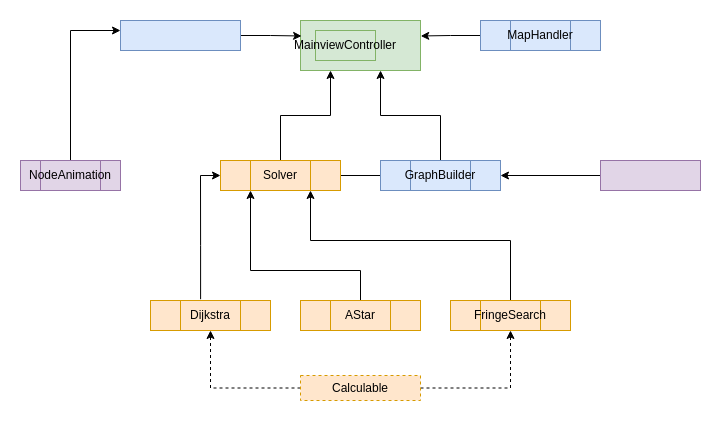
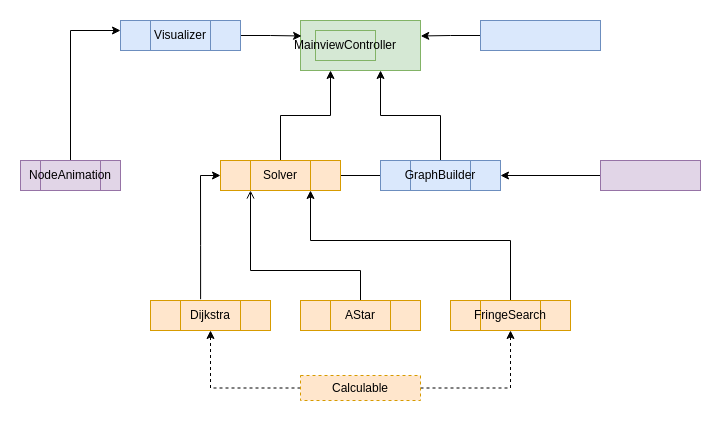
  <mxCell id="0" />
  <mxCell id="1" parent="0" />
  <mxCell id="2" value="" style="rounded=0;whiteSpace=wrap;html=1;fillColor=#d5e8d4;strokeColor=#82b366;" vertex="1" parent="1"><mxGeometry x="300" y="20" width="120" height="50" as="geometry" /></mxCell>
  <mxCell id="3" value="MainviewController" style="text;html=1;strokeColor=#82b366;fillColor=#d5e8d4;align=center;verticalAlign=middle;whiteSpace=wrap;rounded=0;" vertex="1" parent="1"><mxGeometry x="315" y="30" width="60" height="30" as="geometry" /></mxCell>
  <mxCell id="4" style="edgeStyle=orthogonalEdgeStyle;rounded=0;orthogonalLoop=1;jettySize=auto;html=1;entryX=0;entryY=0.5;entryDx=0;entryDy=0;endArrow=none;endFill=0;" edge="1" parent="1" source="5" target="23"><mxGeometry relative="1" as="geometry" /></mxCell>
  <mxCell id="5" value="" style="rounded=0;whiteSpace=wrap;html=1;fillColor=#ffe6cc;strokeColor=#d79b00;" vertex="1" parent="1"><mxGeometry x="220" y="160" width="120" height="30" as="geometry" /></mxCell>
  <mxCell id="6" style="edgeStyle=orthogonalEdgeStyle;rounded=0;orthogonalLoop=1;jettySize=auto;html=1;entryX=0.25;entryY=1;entryDx=0;entryDy=0;endArrow=classic;endFill=1;" edge="1" parent="1" source="7" target="2"><mxGeometry relative="1" as="geometry" /></mxCell>
  <mxCell id="7" value="Solver" style="text;html=1;strokeColor=#d79b00;fillColor=#ffe6cc;align=center;verticalAlign=middle;whiteSpace=wrap;rounded=0;" vertex="1" parent="1"><mxGeometry x="250" y="160" width="60" height="30" as="geometry" /></mxCell>
  <mxCell id="8" style="edgeStyle=orthogonalEdgeStyle;rounded=0;orthogonalLoop=1;jettySize=auto;html=1;entryX=0.009;entryY=0.31;entryDx=0;entryDy=0;entryPerimeter=0;" edge="1" parent="1" source="9" target="2"><mxGeometry relative="1" as="geometry" /></mxCell>
  <mxCell id="9" value="" style="rounded=0;whiteSpace=wrap;html=1;fillColor=#dae8fc;strokeColor=#6c8ebf;" vertex="1" parent="1"><mxGeometry x="120" y="20" width="120" height="30" as="geometry" /></mxCell>
+ <mxCell id="10" value="Visualizer" style="text;html=1;strokeColor=#6c8ebf;fillColor=#dae8fc;align=center;verticalAlign=middle;whiteSpace=wrap;rounded=0;" vertex="1" parent="1"><mxGeometry x="150" y="20" width="60" height="30" as="geometry" /></mxCell>
  <mxCell id="11" style="edgeStyle=orthogonalEdgeStyle;rounded=0;orthogonalLoop=1;jettySize=auto;html=1;entryX=1.002;entryY=0.31;entryDx=0;entryDy=0;entryPerimeter=0;" edge="1" parent="1" source="12" target="2"><mxGeometry relative="1" as="geometry" /></mxCell>
  <mxCell id="12" value="" style="rounded=0;whiteSpace=wrap;html=1;fillColor=#dae8fc;strokeColor=#6c8ebf;" vertex="1" parent="1"><mxGeometry x="480" y="20" width="120" height="30" as="geometry" /></mxCell>
- <mxCell id="13" value="MapHandler" style="text;html=1;strokeColor=#6c8ebf;fillColor=#dae8fc;align=center;verticalAlign=middle;whiteSpace=wrap;rounded=0;" vertex="1" parent="1"><mxGeometry x="510" y="20" width="60" height="30" as="geometry" /></mxCell>
  <mxCell id="14" value="" style="rounded=0;whiteSpace=wrap;html=1;fillColor=#ffe6cc;strokeColor=#d79b00;" vertex="1" parent="1"><mxGeometry x="150" y="300" width="120" height="30" as="geometry" /></mxCell>
  <mxCell id="15" style="edgeStyle=orthogonalEdgeStyle;rounded=0;orthogonalLoop=1;jettySize=auto;html=1;entryX=0;entryY=0.5;entryDx=0;entryDy=0;endArrow=classic;endFill=1;exitX=0.335;exitY=-0.043;exitDx=0;exitDy=0;exitPerimeter=0;" edge="1" parent="1" source="16" target="5"><mxGeometry relative="1" as="geometry" /></mxCell>
  <mxCell id="16" value="Dijkstra" style="text;html=1;strokeColor=#d79b00;fillColor=#ffe6cc;align=center;verticalAlign=middle;whiteSpace=wrap;rounded=0;" vertex="1" parent="1"><mxGeometry x="180" y="300" width="60" height="30" as="geometry" /></mxCell>
  <mxCell id="17" value="" style="rounded=0;whiteSpace=wrap;html=1;fillColor=#ffe6cc;strokeColor=#d79b00;" vertex="1" parent="1"><mxGeometry x="300" y="300" width="120" height="30" as="geometry" /></mxCell>
- <mxCell id="18" style="edgeStyle=orthogonalEdgeStyle;rounded=0;orthogonalLoop=1;jettySize=auto;html=1;entryX=0;entryY=1;entryDx=0;entryDy=0;endArrow=classic;endFill=1;" edge="1" parent="1" source="19" target="7"><mxGeometry relative="1" as="geometry"><Array as="points"><mxPoint x="360" y="270" /><mxPoint x="250" y="270" /></Array></mxGeometry></mxCell>
+ <mxCell id="18" style="edgeStyle=orthogonalEdgeStyle;rounded=0;orthogonalLoop=1;jettySize=auto;html=1;entryX=0;entryY=1;entryDx=0;entryDy=0;endArrow=open;endFill=1;" edge="1" parent="1" source="19" target="7"><mxGeometry relative="1" as="geometry"><Array as="points"><mxPoint x="360" y="270" /><mxPoint x="250" y="270" /></Array></mxGeometry></mxCell>
  <mxCell id="19" value="AStar" style="text;html=1;strokeColor=#d79b00;fillColor=#ffe6cc;align=center;verticalAlign=middle;whiteSpace=wrap;rounded=0;" vertex="1" parent="1"><mxGeometry x="330" y="300" width="60" height="30" as="geometry" /></mxCell>
  <mxCell id="20" style="edgeStyle=orthogonalEdgeStyle;rounded=0;orthogonalLoop=1;jettySize=auto;html=1;entryX=0.75;entryY=1;entryDx=0;entryDy=0;endArrow=classic;endFill=1;" edge="1" parent="1" source="21" target="5"><mxGeometry relative="1" as="geometry"><Array as="points"><mxPoint x="510" y="240" /><mxPoint x="310" y="240" /></Array></mxGeometry></mxCell>
  <mxCell id="21" value="" style="rounded=0;whiteSpace=wrap;html=1;fillColor=#ffe6cc;strokeColor=#d79b00;" vertex="1" parent="1"><mxGeometry x="450" y="300" width="120" height="30" as="geometry" /></mxCell>
  <mxCell id="22" value="FringeSearch" style="text;html=1;strokeColor=#d79b00;fillColor=#ffe6cc;align=center;verticalAlign=middle;whiteSpace=wrap;rounded=0;" vertex="1" parent="1"><mxGeometry x="480" y="300" width="60" height="30" as="geometry" /></mxCell>
  <mxCell id="23" value="" style="rounded=0;whiteSpace=wrap;html=1;fillColor=#dae8fc;strokeColor=#6c8ebf;" vertex="1" parent="1"><mxGeometry x="380" y="160" width="120" height="30" as="geometry" /></mxCell>
  <mxCell id="24" style="edgeStyle=orthogonalEdgeStyle;rounded=0;orthogonalLoop=1;jettySize=auto;html=1;entryX=0.667;entryY=1;entryDx=0;entryDy=0;entryPerimeter=0;endArrow=classic;endFill=1;" edge="1" parent="1" source="25" target="2"><mxGeometry relative="1" as="geometry" /></mxCell>
  <mxCell id="25" value="GraphBuilder" style="text;html=1;strokeColor=#6c8ebf;fillColor=#dae8fc;align=center;verticalAlign=middle;whiteSpace=wrap;rounded=0;" vertex="1" parent="1"><mxGeometry x="410" y="160" width="60" height="30" as="geometry" /></mxCell>
  <mxCell id="26" style="edgeStyle=orthogonalEdgeStyle;rounded=0;orthogonalLoop=1;jettySize=auto;html=1;entryX=1;entryY=0.5;entryDx=0;entryDy=0;" edge="1" parent="1" source="27" target="23"><mxGeometry relative="1" as="geometry" /></mxCell>
  <mxCell id="27" value="" style="rounded=0;whiteSpace=wrap;html=1;fillColor=#e1d5e7;strokeColor=#9673a6;" vertex="1" parent="1"><mxGeometry x="600" y="160" width="100" height="30" as="geometry" /></mxCell>
  <mxCell id="28" value="" style="rounded=0;whiteSpace=wrap;html=1;fillColor=#e1d5e7;strokeColor=#9673a6;" vertex="1" parent="1"><mxGeometry x="20" y="160" width="100" height="30" as="geometry" /></mxCell>
  <mxCell id="29" style="edgeStyle=orthogonalEdgeStyle;rounded=0;orthogonalLoop=1;jettySize=auto;html=1;" edge="1" parent="1" source="30"><mxGeometry relative="1" as="geometry"><mxPoint x="120" y="30" as="targetPoint" /><Array as="points"><mxPoint x="70" y="30" /><mxPoint x="120" y="30" /></Array></mxGeometry></mxCell>
  <mxCell id="30" value="NodeAnimation" style="text;html=1;strokeColor=#9673a6;fillColor=#e1d5e7;align=center;verticalAlign=middle;whiteSpace=wrap;rounded=0;" vertex="1" parent="1"><mxGeometry x="40" y="160" width="60" height="30" as="geometry" /></mxCell>
  <mxCell id="31" style="edgeStyle=orthogonalEdgeStyle;rounded=0;orthogonalLoop=1;jettySize=auto;html=1;entryX=0.5;entryY=1;entryDx=0;entryDy=0;endArrow=classic;endFill=1;dashed=1;" edge="1" parent="1" source="33" target="16"><mxGeometry relative="1" as="geometry" /></mxCell>
  <mxCell id="32" style="edgeStyle=orthogonalEdgeStyle;rounded=0;orthogonalLoop=1;jettySize=auto;html=1;entryX=0.5;entryY=1;entryDx=0;entryDy=0;dashed=1;endArrow=classic;endFill=1;" edge="1" parent="1" source="33" target="22"><mxGeometry relative="1" as="geometry" /></mxCell>
  <mxCell id="33" value="" style="rounded=0;whiteSpace=wrap;html=1;dashed=1;fillColor=#ffe6cc;strokeColor=#d79b00;" vertex="1" parent="1"><mxGeometry x="300" y="375" width="120" height="25" as="geometry" /></mxCell>
  <mxCell id="34" value="Calculable" style="text;html=1;strokeColor=none;fillColor=none;align=center;verticalAlign=middle;whiteSpace=wrap;rounded=0;" vertex="1" parent="1"><mxGeometry x="330" y="372.5" width="60" height="30" as="geometry" /></mxCell>
